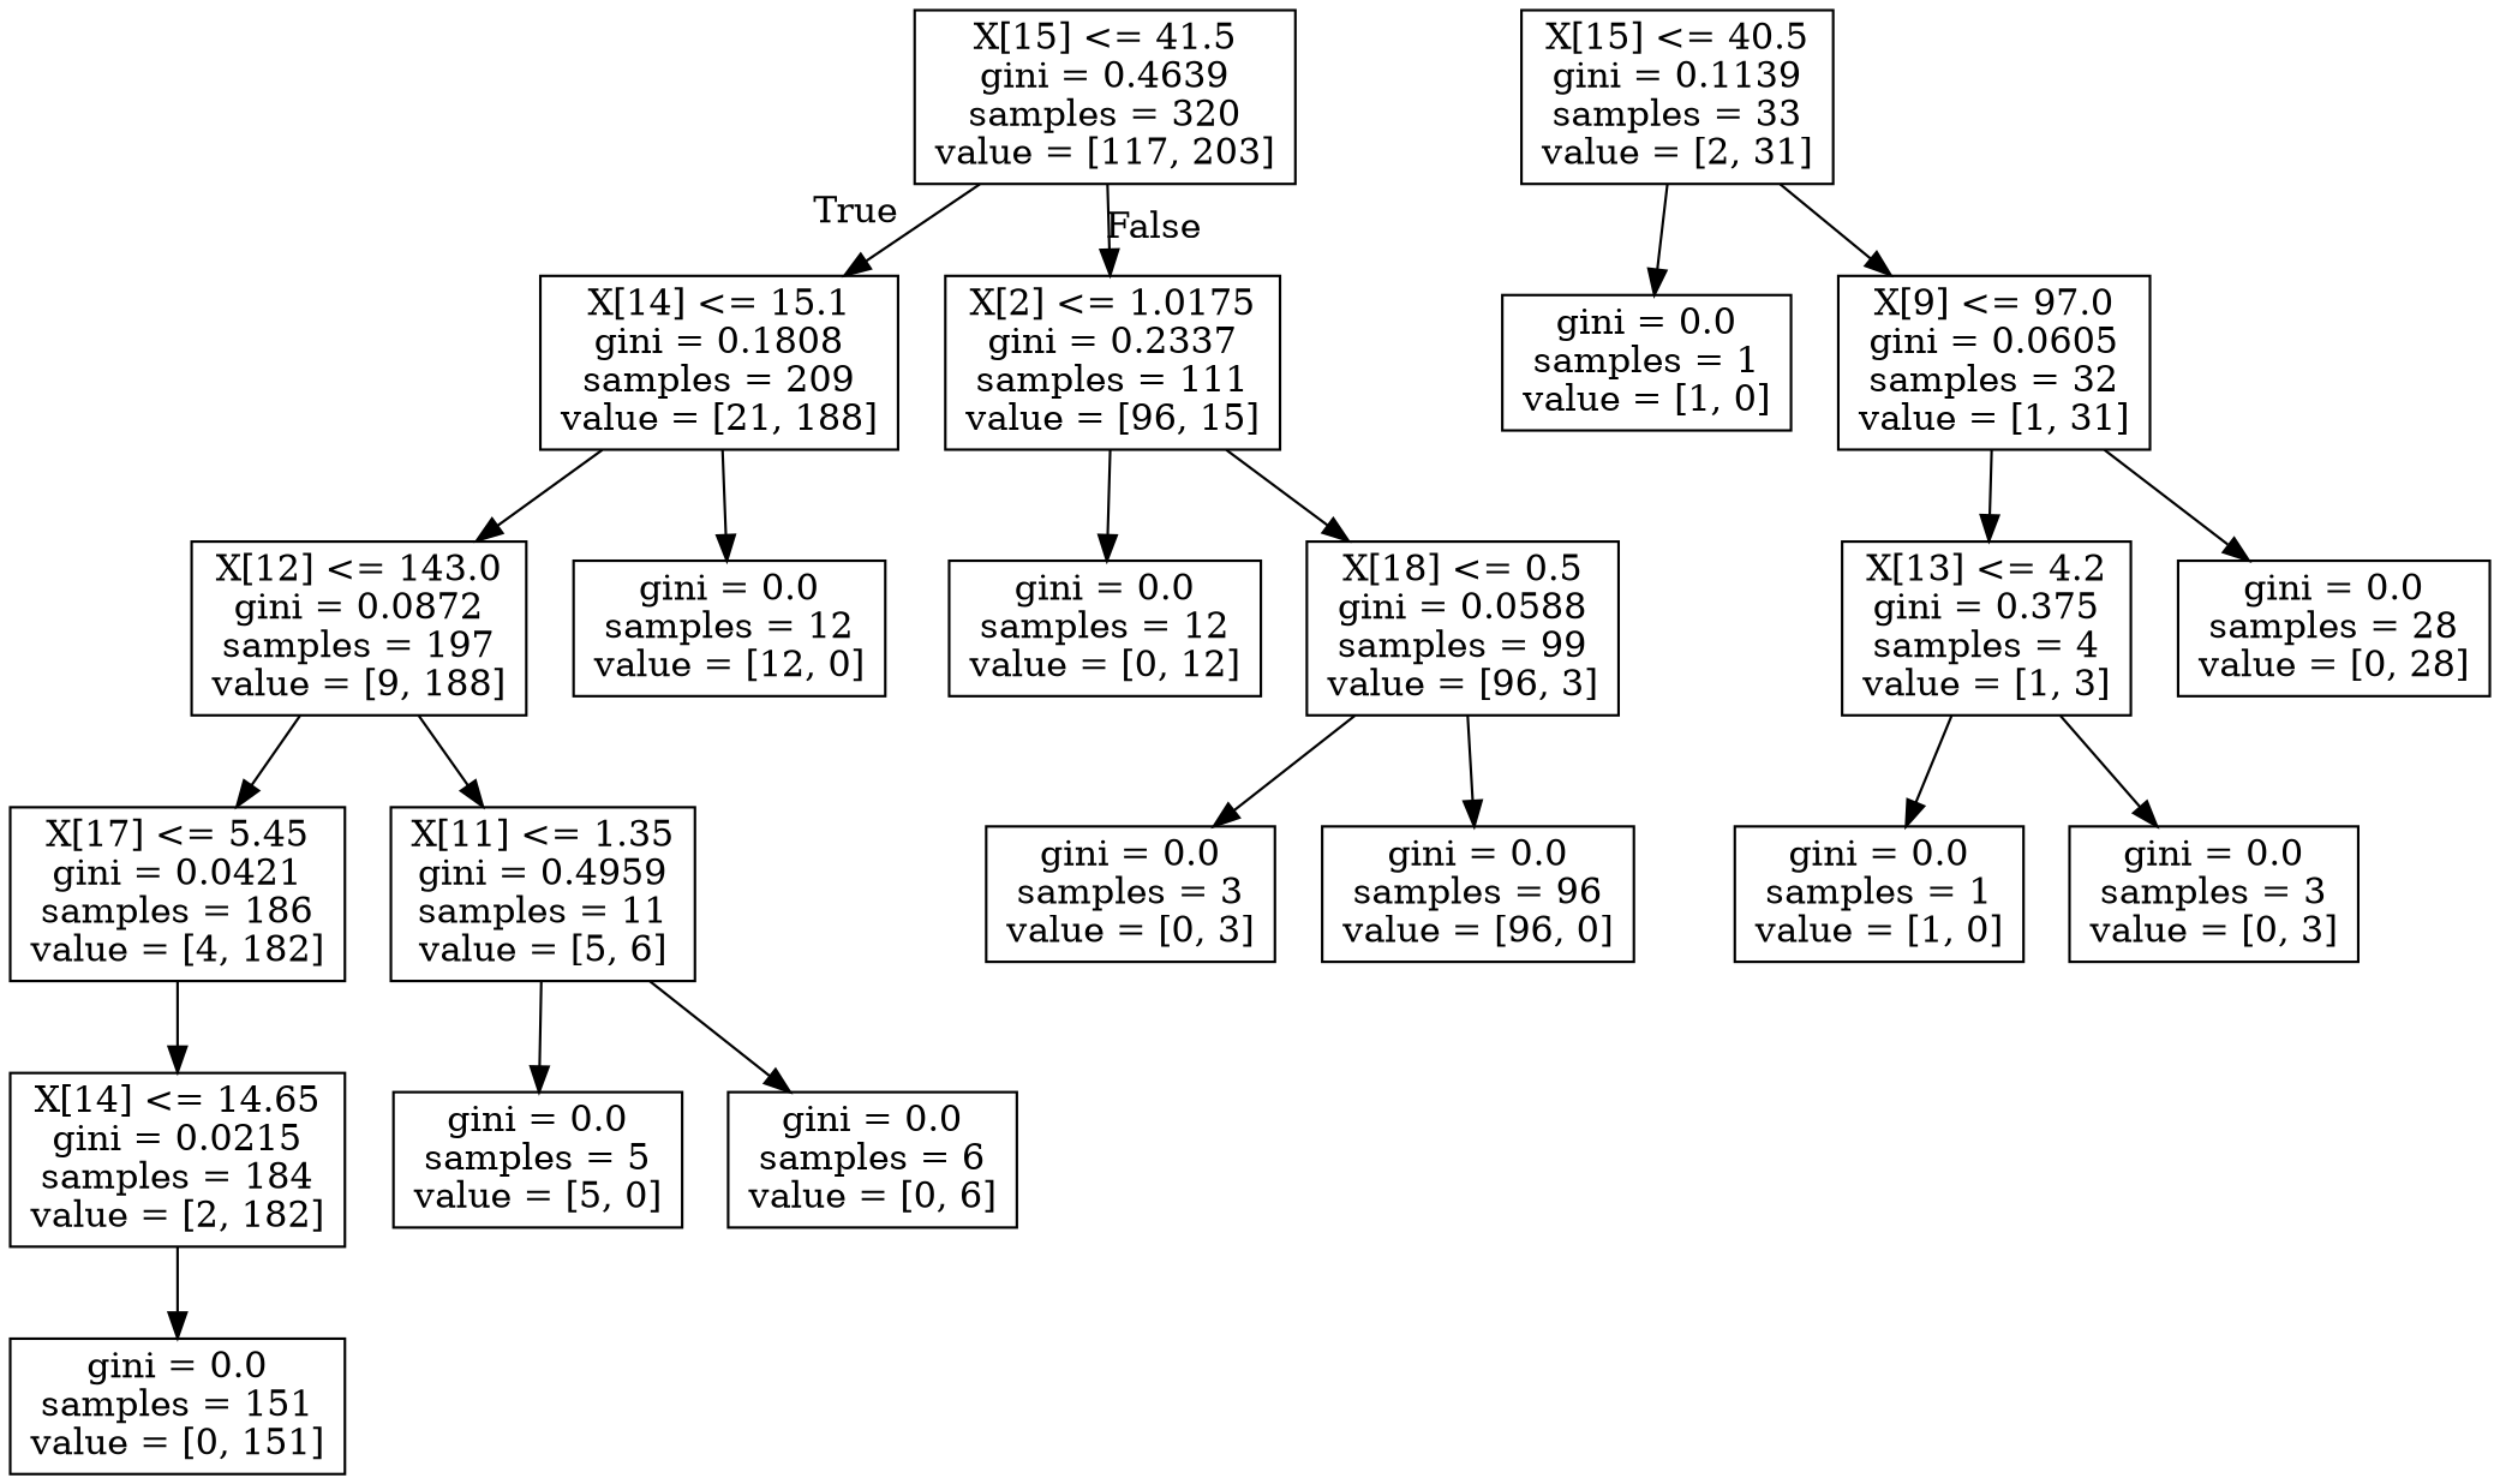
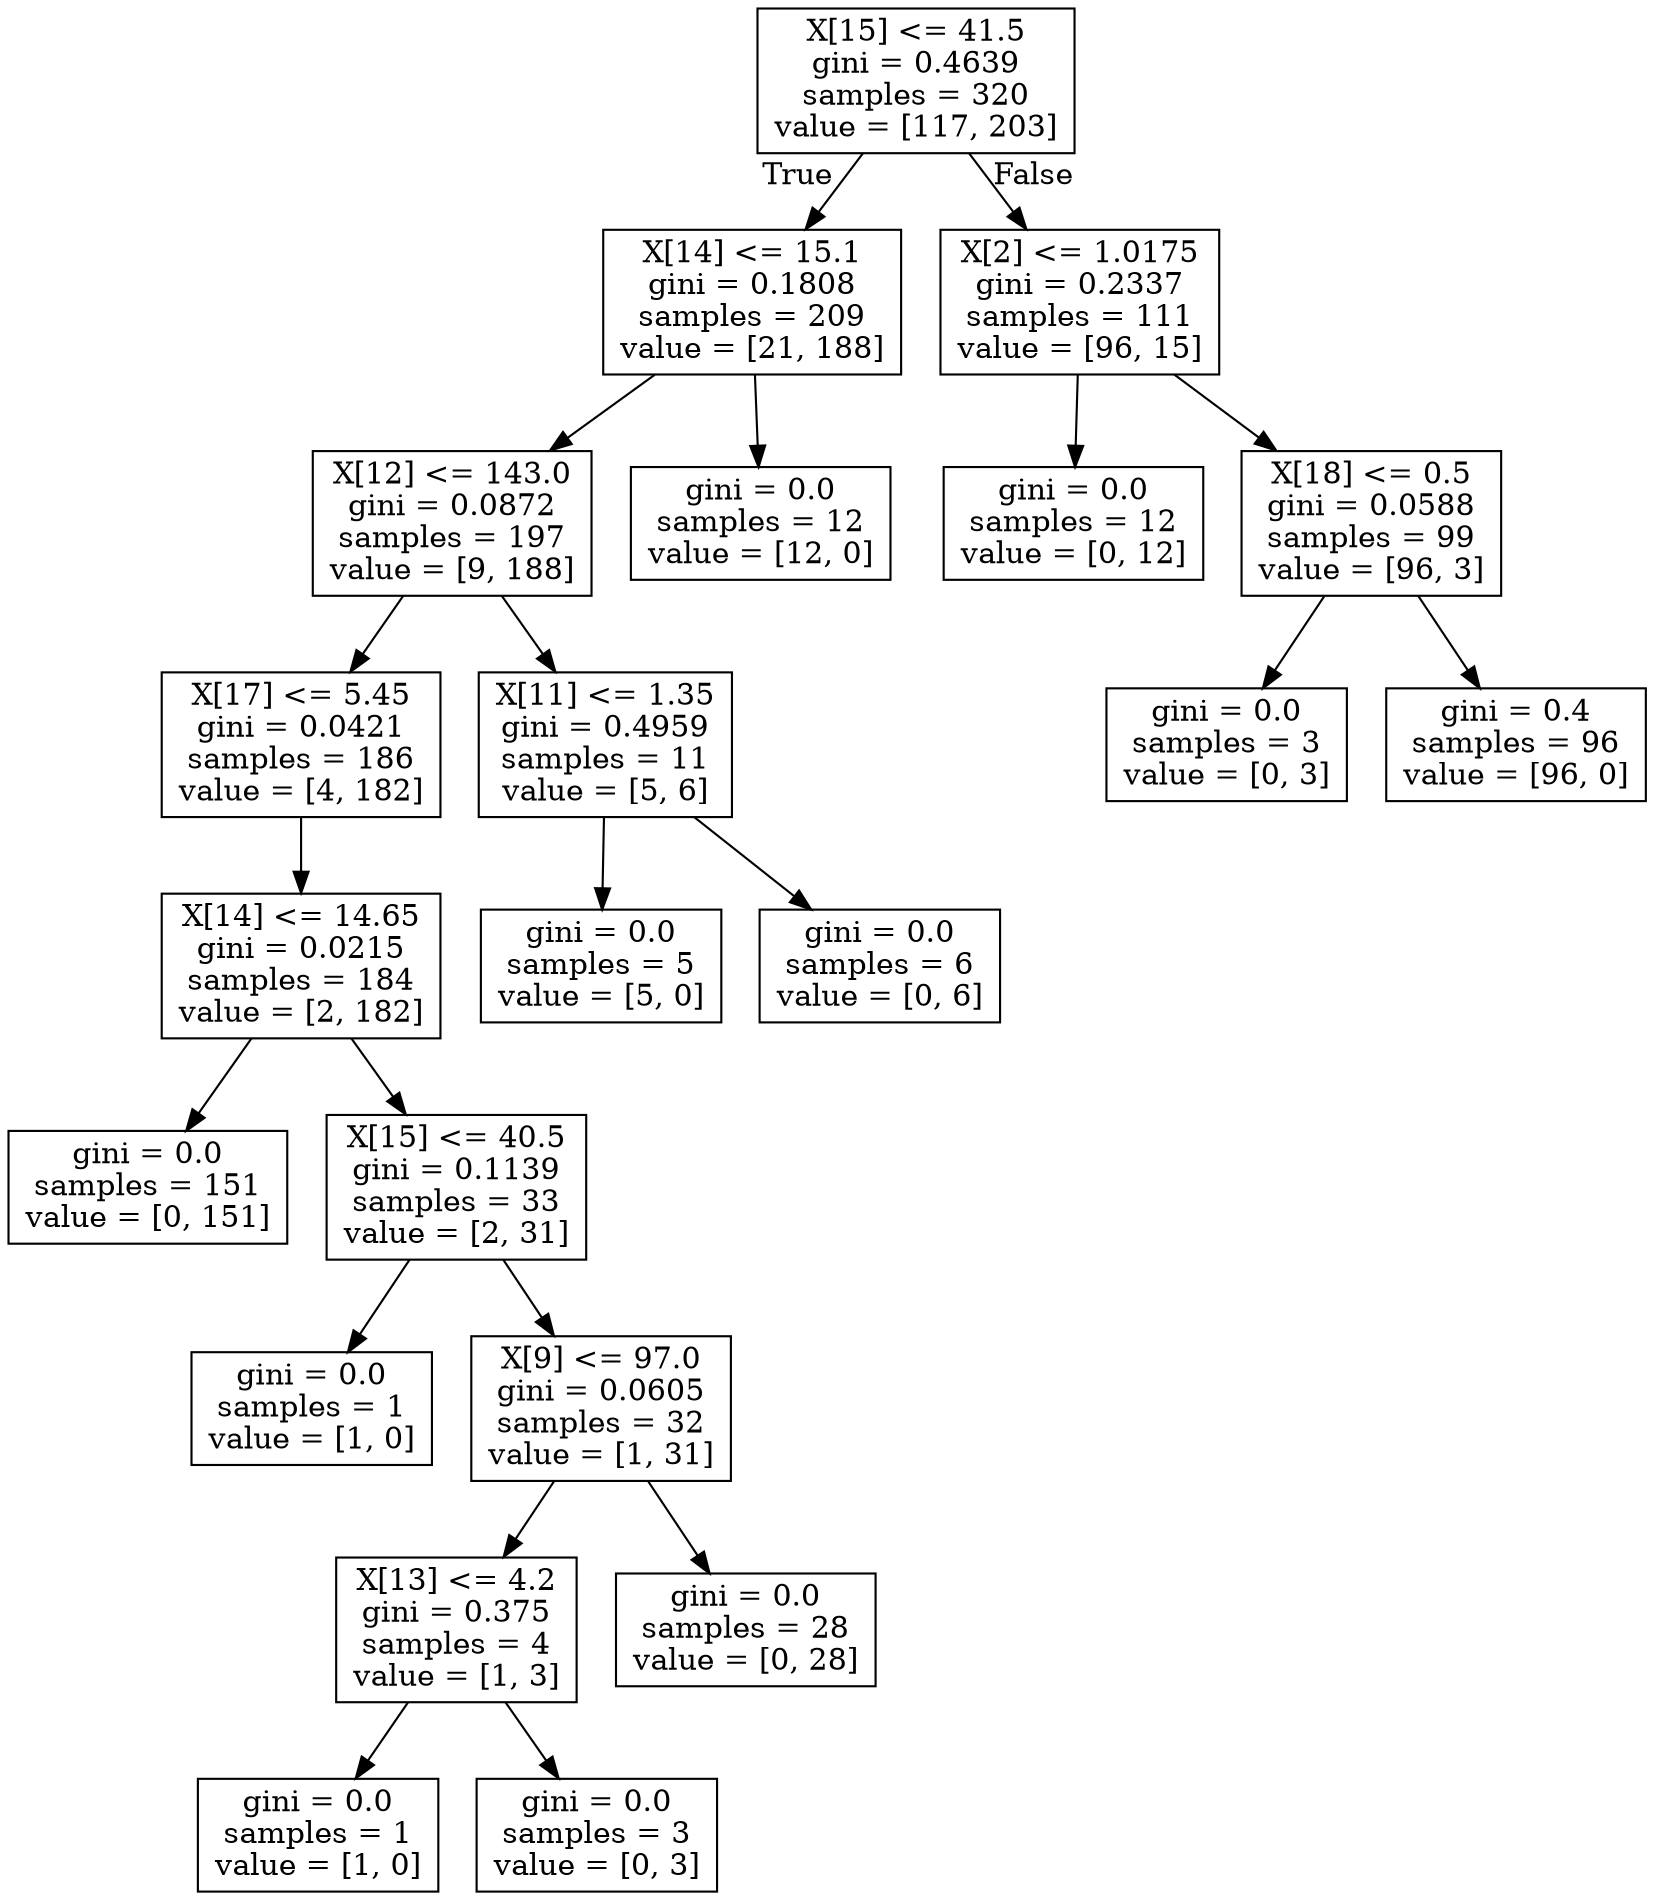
  digraph {
    node [shape=box]
    n1 [label="X[15] <= 41.5\ngini = 0.4639\nsamples = 320\nvalue = [117, 203]"]
    n2 [label="X[14] <= 15.1\ngini = 0.1808\nsamples = 209\nvalue = [21, 188]"]
    n3 [label="X[2] <= 1.0175\ngini = 0.2337\nsamples = 111\nvalue = [96, 15]"]
    n4 [label="X[12] <= 143.0\ngini = 0.0872\nsamples = 197\nvalue = [9, 188]"]
    n5 [label="gini = 0.0\nsamples = 12\nvalue = [12, 0]"]
    n6 [label="gini = 0.0\nsamples = 12\nvalue = [0, 12]"]
    n7 [label="X[18] <= 0.5\ngini = 0.0588\nsamples = 99\nvalue = [96, 3]"]
    n8 [label="X[17] <= 5.45\ngini = 0.0421\nsamples = 186\nvalue = [4, 182]"]
    n9 [label="X[11] <= 1.35\ngini = 0.4959\nsamples = 11\nvalue = [5, 6]"]
    n10 [label="X[14] <= 14.65\ngini = 0.0215\nsamples = 184\nvalue = [2, 182]"]
    n11 [label="gini = 0.0\nsamples = 5\nvalue = [5, 0]"]
    n12 [label="gini = 0.0\nsamples = 6\nvalue = [0, 6]"]
    n13 [label="gini = 0.0\nsamples = 151\nvalue = [0, 151]"]
    n14 [label="X[15] <= 40.5\ngini = 0.1139\nsamples = 33\nvalue = [2, 31]"]
    n15 [label="gini = 0.0\nsamples = 1\nvalue = [1, 0]"]
    n16 [label="X[9] <= 97.0\ngini = 0.0605\nsamples = 32\nvalue = [1, 31]"]
    n17 [label="X[13] <= 4.2\ngini = 0.375\nsamples = 4\nvalue = [1, 3]"]
    n18 [label="gini = 0.0\nsamples = 28\nvalue = [0, 28]"]
    n19 [label="gini = 0.0\nsamples = 1\nvalue = [1, 0]"]
    n20 [label="gini = 0.0\nsamples = 3\nvalue = [0, 3]"]
    n21 [label="gini = 0.0\nsamples = 3\nvalue = [0, 3]"]
-   n22 [label="gini = 0.0\nsamples = 96\nvalue = [96, 0]"]
+   n22 [label="gini = 0.4\nsamples = 96\nvalue = [96, 0]"]
    n1 -> n2 [headlabel=True labelangle=45 labeldistance=2.5]
    n1 -> n3 [headlabel=False labelangle=-45 labeldistance=2.5]
    n2 -> n4
    n2 -> n5
    n3 -> n6
    n3 -> n7
    n4 -> n8
    n4 -> n9
    n7 -> n21
    n7 -> n22
    n8 -> n10
    n9 -> n11
    n9 -> n12
    n10 -> n13
+   n10 -> n14
    n14 -> n15
    n14 -> n16
    n16 -> n17
    n16 -> n18
    n17 -> n19
    n17 -> n20
  }
